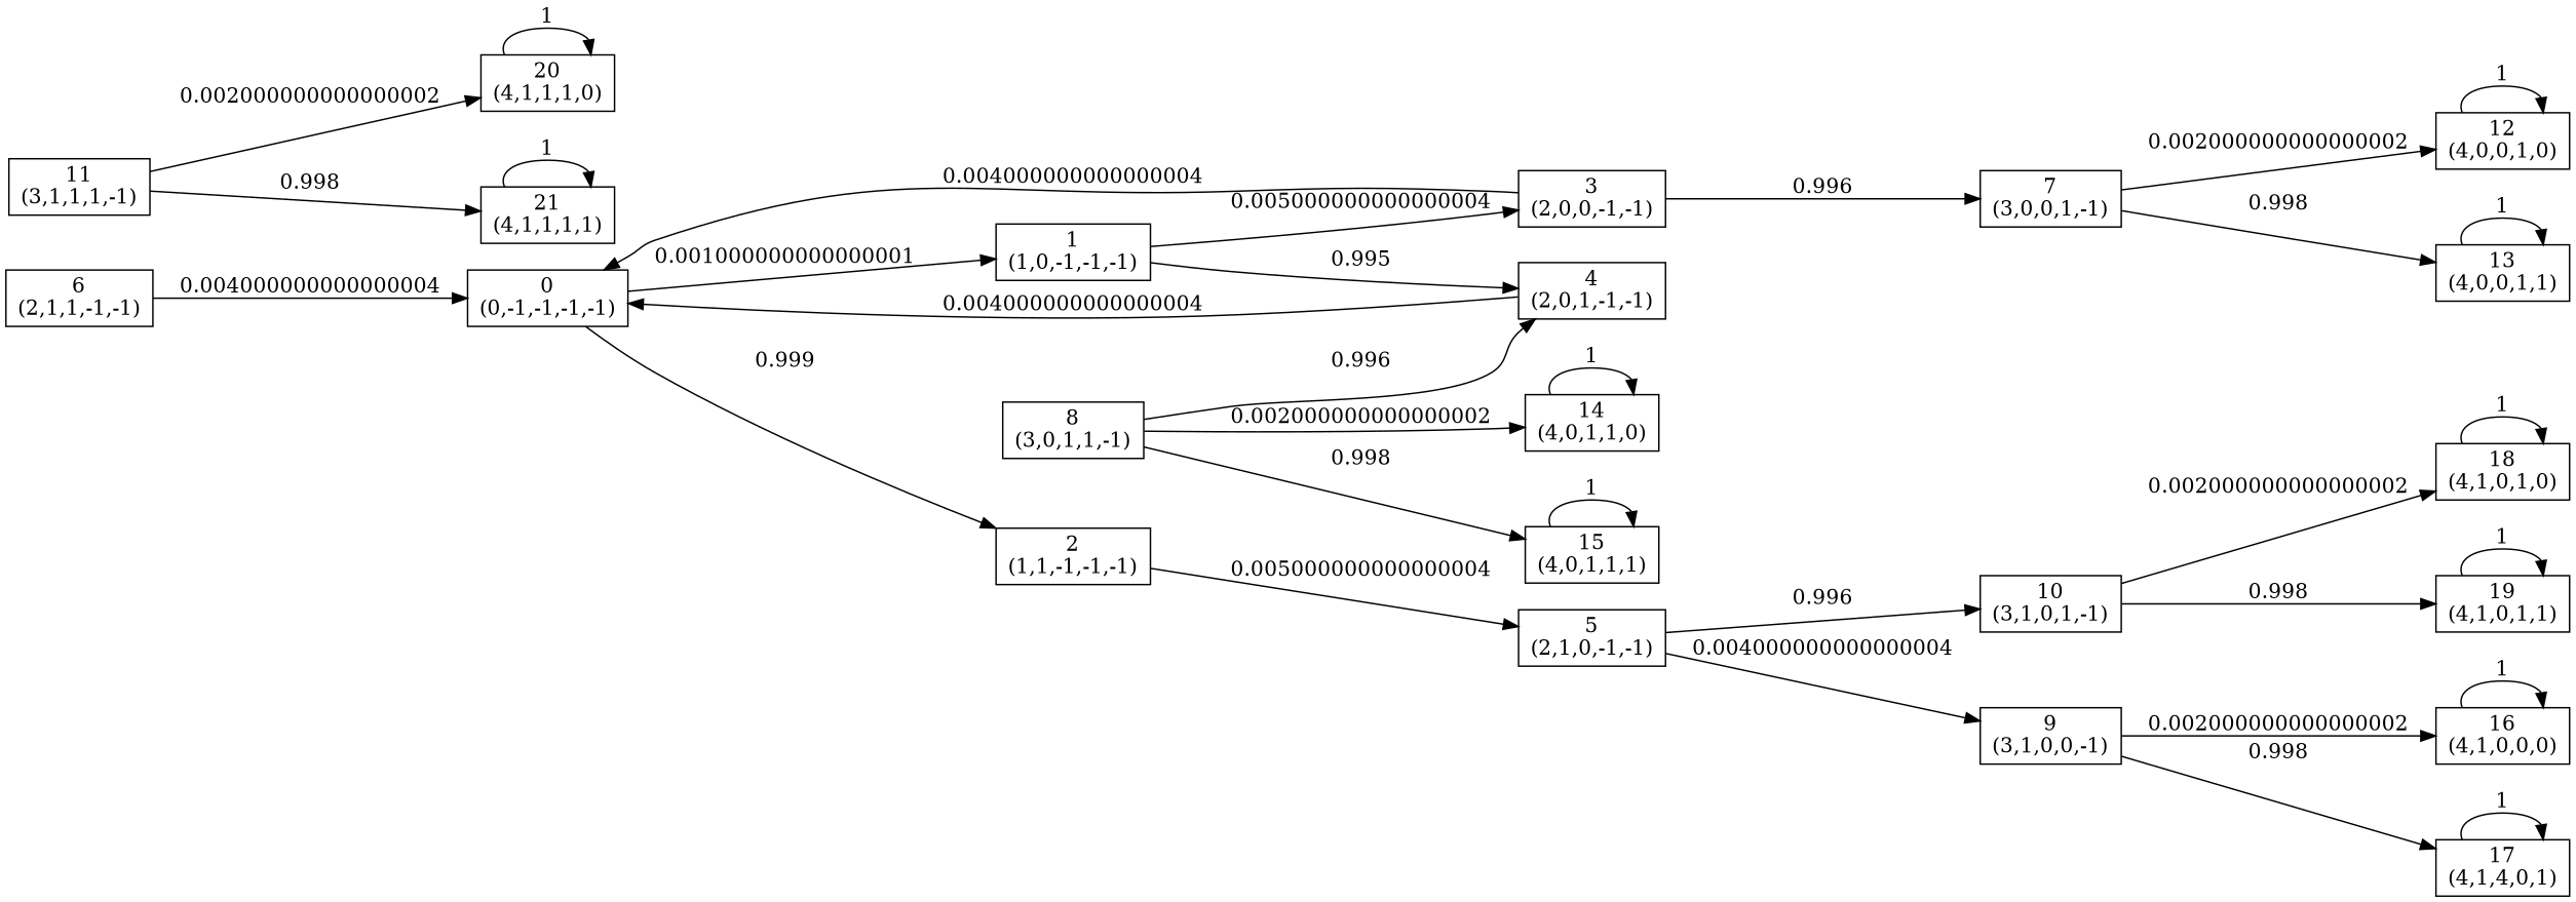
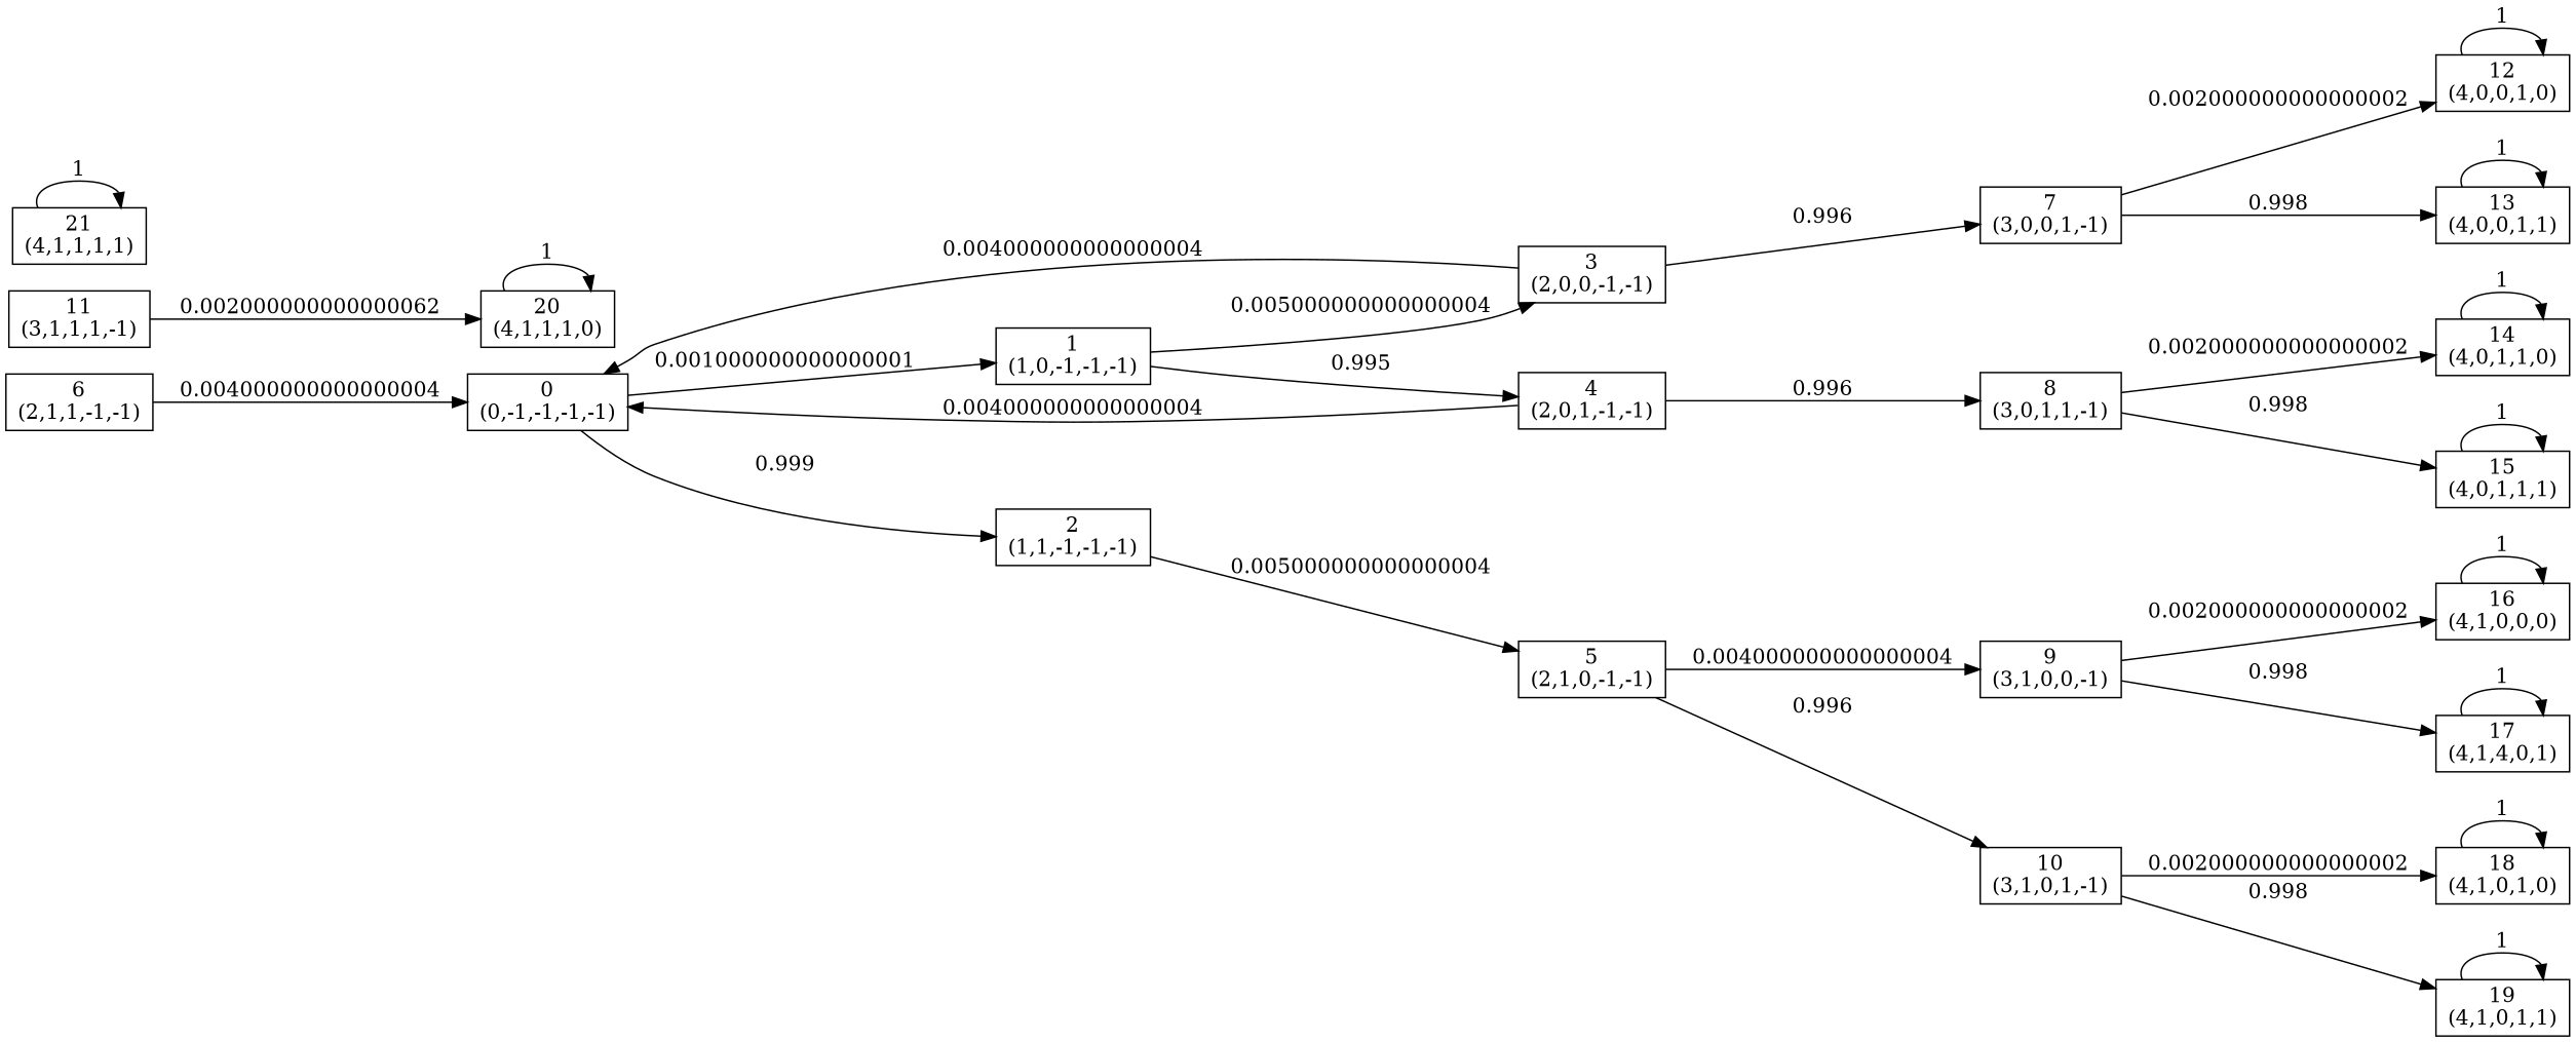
  digraph {
    rankdir=LR
    node [shape=box]
    n1 [label="0\n(0,-1,-1,-1,-1)"]
    n2 [label="1\n(1,0,-1,-1,-1)"]
    n3 [label="2\n(1,1,-1,-1,-1)"]
    n4 [label="3\n(2,0,0,-1,-1)"]
    n5 [label="4\n(2,0,1,-1,-1)"]
    n6 [label="5\n(2,1,0,-1,-1)"]
    n7 [label="7\n(3,0,0,1,-1)"]
    n8 [label="8\n(3,0,1,1,-1)"]
    n9 [label="9\n(3,1,0,0,-1)"]
    n10 [label="10\n(3,1,0,1,-1)"]
    n11 [label="6\n(2,1,1,-1,-1)"]
    n12 [label="12\n(4,0,0,1,0)"]
    n13 [label="13\n(4,0,0,1,1)"]
    n14 [label="14\n(4,0,1,1,0)"]
    n15 [label="15\n(4,0,1,1,1)"]
    n16 [label="16\n(4,1,0,0,0)"]
    n17 [label="17\n(4,1,4,0,1)"]
    n18 [label="18\n(4,1,0,1,0)"]
    n19 [label="19\n(4,1,0,1,1)"]
    n20 [label="11\n(3,1,1,1,-1)"]
    n21 [label="20\n(4,1,1,1,0)"]
    n22 [label="21\n(4,1,1,1,1)"]
    n1 -> n2 [label=0.001000000000000001]
    n1 -> n3 [label=0.999]
    n2 -> n4 [label=0.005000000000000004]
    n2 -> n5 [label=0.995]
    n3 -> n6 [label=0.005000000000000004]
    n4 -> n1 [label=0.004000000000000004]
    n4 -> n7 [label=0.996]
    n5 -> n1 [label=0.004000000000000004]
-   n8 -> n5 [label=0.996]
+   n5 -> n8 [label=0.996]
    n6 -> n9 [label=0.004000000000000004]
    n6 -> n10 [label=0.996]
    n7 -> n12 [label=0.002000000000000002]
    n7 -> n13 [label=0.998]
    n8 -> n14 [label=0.002000000000000002]
    n8 -> n15 [label=0.998]
    n9 -> n16 [label=0.002000000000000002]
    n9 -> n17 [label=0.998]
    n10 -> n18 [label=0.002000000000000002]
    n10 -> n19 [label=0.998]
    n11 -> n1 [label=0.004000000000000004]
    n12 -> n12 [label=1]
    n13 -> n13 [label=1]
    n14 -> n14 [label=1]
    n15 -> n15 [label=1]
    n16 -> n16 [label=1]
    n17 -> n17 [label=1]
    n18 -> n18 [label=1]
    n19 -> n19 [label=1]
-   n20 -> n21 [label=0.002000000000000002]
-   n20 -> n22 [label=0.998]
+   n20 -> n21 [label=0.002000000000000062]
    n21 -> n21 [label=1]
    n22 -> n22 [label=1]
  }
